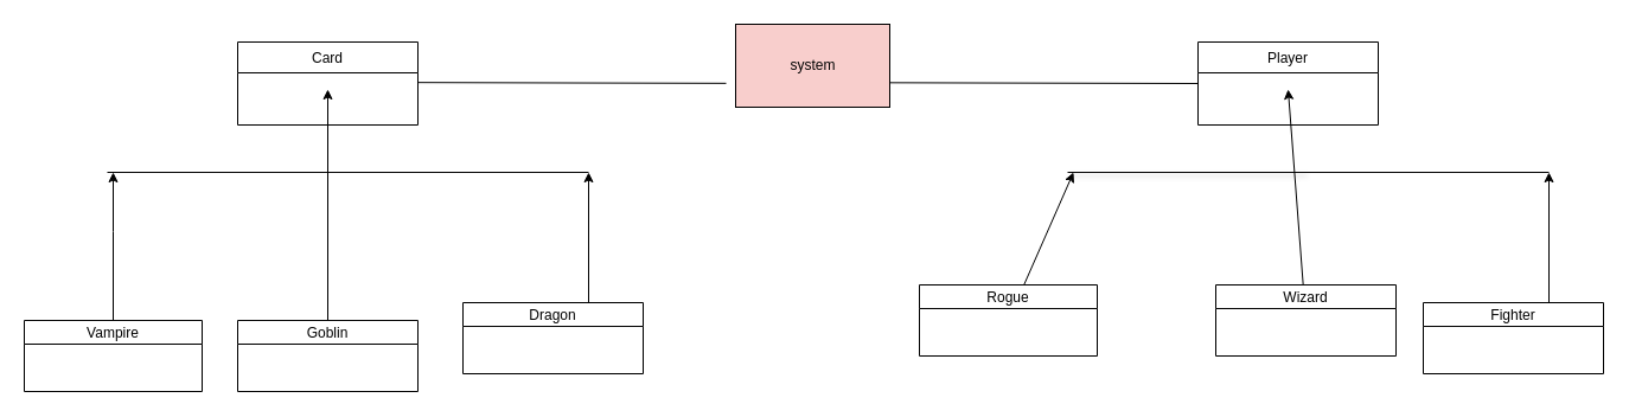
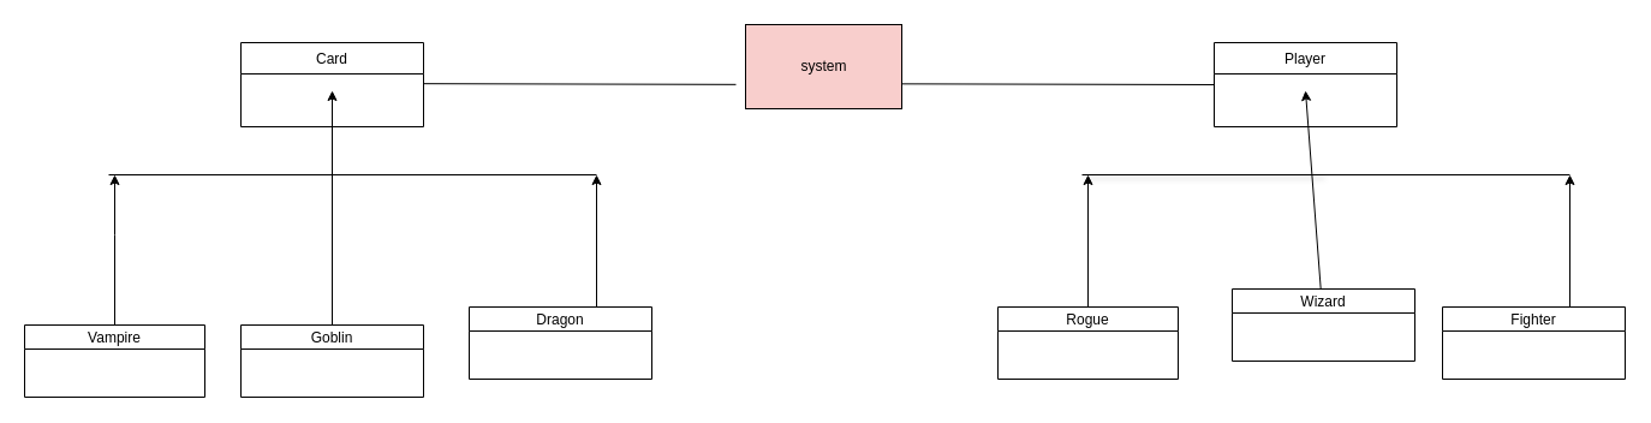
  <mxCell id="0" />
  <mxCell id="1" parent="0" />
  <mxCell id="2" value="Player" style="swimlane;fontStyle=0;align=center;verticalAlign=top;childLayout=stackLayout;horizontal=1;startSize=26;horizontalStack=0;resizeParent=1;resizeLast=0;collapsible=1;marginBottom=0;rounded=0;shadow=0;strokeWidth=1;" parent="1" vertex="1"><mxGeometry x="1010" y="35" width="152" height="70" as="geometry"><mxRectangle x="550" y="140" width="160" height="26" as="alternateBounds" /></mxGeometry></mxCell>
  <mxCell id="3" value="" style="edgeStyle=none;rounded=0;orthogonalLoop=1;jettySize=auto;html=1;align=center;" edge="1" parent="1" source="4"><mxGeometry relative="1" as="geometry"><mxPoint x="1086" y="75" as="targetPoint" /></mxGeometry></mxCell>
  <mxCell id="4" value="Wizard" style="swimlane;fontStyle=0;startSize=20;align=center;" vertex="1" parent="1"><mxGeometry x="1025" y="240" width="152" height="60" as="geometry" /></mxCell>
  <mxCell id="5" value="system" style="html=1;align=center;fillColor=#f8cecc;" vertex="1" parent="1"><mxGeometry x="620" y="20" width="130" height="70" as="geometry" /></mxCell>
  <mxCell id="6" value="" style="edgeStyle=none;rounded=0;orthogonalLoop=1;jettySize=auto;html=1;align=center;" edge="1" parent="1" source="7"><mxGeometry relative="1" as="geometry"><mxPoint x="905" y="145" as="targetPoint" /></mxGeometry></mxCell>
- <mxCell id="7" value="Rogue" style="swimlane;fontStyle=0;startSize=20;align=center;" vertex="1" parent="1"><mxGeometry x="775" y="240" width="150" height="60" as="geometry" /></mxCell>
+ <mxCell id="7" value="Rogue" style="swimlane;fontStyle=0;startSize=20;align=center;" vertex="1" parent="1"><mxGeometry x="830" y="255" width="150" height="60" as="geometry" /></mxCell>
  <mxCell id="8" value="" style="edgeStyle=none;rounded=0;orthogonalLoop=1;jettySize=auto;html=1;align=center;" edge="1" parent="1"><mxGeometry relative="1" as="geometry"><mxPoint x="1306" y="255" as="sourcePoint" /><mxPoint x="1306" y="145" as="targetPoint" /></mxGeometry></mxCell>
  <mxCell id="9" value="Fighter" style="swimlane;fontStyle=0;startSize=20;" vertex="1" parent="1"><mxGeometry x="1200" y="255" width="152" height="60" as="geometry" /></mxCell>
  <mxCell id="10" value="" style="edgeStyle=none;rounded=0;orthogonalLoop=1;jettySize=auto;html=1;startArrow=none;align=center;" edge="1" parent="1"><mxGeometry relative="1" as="geometry"><mxPoint x="1106" y="145" as="sourcePoint" /><mxPoint x="1106" y="145" as="targetPoint" /></mxGeometry></mxCell>
  <mxCell id="11" value="" style="edgeStyle=none;rounded=0;orthogonalLoop=1;jettySize=auto;html=1;endArrow=none;align=center;" edge="1" parent="1"><mxGeometry relative="1" as="geometry"><mxPoint x="1306" y="145" as="sourcePoint" /><mxPoint x="1090" y="145" as="targetPoint" /></mxGeometry></mxCell>
  <mxCell id="12" style="edgeStyle=none;rounded=0;orthogonalLoop=1;jettySize=auto;html=1;exitX=0.25;exitY=0;exitDx=0;exitDy=0;align=center;" edge="1" parent="1" source="5" target="5"><mxGeometry relative="1" as="geometry" /></mxCell>
  <mxCell id="13" value="" style="edgeStyle=none;rounded=0;orthogonalLoop=1;jettySize=auto;html=1;endArrow=none;align=center;shadow=1;" edge="1" parent="1"><mxGeometry relative="1" as="geometry"><mxPoint x="1100" y="145" as="sourcePoint" /><mxPoint x="900" y="145" as="targetPoint" /></mxGeometry></mxCell>
  <mxCell id="14" value="" style="edgeStyle=none;rounded=0;orthogonalLoop=1;jettySize=auto;html=1;endArrow=none;align=center;" edge="1" parent="1"><mxGeometry relative="1" as="geometry"><mxPoint x="1010" y="70" as="sourcePoint" /><mxPoint x="750" y="69.33" as="targetPoint" /></mxGeometry></mxCell>
  <mxCell id="15" style="edgeStyle=none;rounded=0;orthogonalLoop=1;jettySize=auto;html=1;entryX=1;entryY=0.5;entryDx=0;entryDy=0;shadow=1;" edge="1" parent="1"><mxGeometry relative="1" as="geometry"><mxPoint x="340" y="65" as="sourcePoint" /><mxPoint x="340" y="65" as="targetPoint" /></mxGeometry></mxCell>
  <mxCell id="16" value="Card" style="swimlane;fontStyle=0;align=center;verticalAlign=top;childLayout=stackLayout;horizontal=1;startSize=26;horizontalStack=0;resizeParent=1;resizeLast=0;collapsible=1;marginBottom=0;rounded=0;shadow=0;strokeWidth=1;" vertex="1" parent="1"><mxGeometry x="200" y="35" width="152" height="70" as="geometry"><mxRectangle x="550" y="140" width="160" height="26" as="alternateBounds" /></mxGeometry></mxCell>
  <mxCell id="17" value="" style="edgeStyle=none;rounded=0;orthogonalLoop=1;jettySize=auto;html=1;align=center;" edge="1" parent="1" source="18"><mxGeometry relative="1" as="geometry"><mxPoint x="276" y="75" as="targetPoint" /></mxGeometry></mxCell>
  <mxCell id="18" value="Goblin" style="swimlane;fontStyle=0;startSize=20;align=center;" vertex="1" parent="1"><mxGeometry x="200" y="270" width="152" height="60" as="geometry" /></mxCell>
  <mxCell id="19" value="" style="edgeStyle=none;rounded=0;orthogonalLoop=1;jettySize=auto;html=1;align=center;" edge="1" parent="1" source="20"><mxGeometry relative="1" as="geometry"><mxPoint x="95" y="145" as="targetPoint" /><Array as="points"><mxPoint x="95" y="195" /></Array></mxGeometry></mxCell>
  <mxCell id="20" value="Vampire" style="swimlane;fontStyle=0;startSize=20;align=center;" vertex="1" parent="1"><mxGeometry x="20" y="270" width="150" height="60" as="geometry" /></mxCell>
  <mxCell id="21" value="" style="edgeStyle=none;rounded=0;orthogonalLoop=1;jettySize=auto;html=1;align=center;" edge="1" parent="1"><mxGeometry relative="1" as="geometry"><mxPoint x="496" y="255" as="sourcePoint" /><mxPoint x="496" y="145" as="targetPoint" /></mxGeometry></mxCell>
  <mxCell id="22" value="Dragon" style="swimlane;fontStyle=0;startSize=20;" vertex="1" parent="1"><mxGeometry x="390" y="255" width="152" height="60" as="geometry" /></mxCell>
  <mxCell id="23" value="" style="edgeStyle=none;rounded=0;orthogonalLoop=1;jettySize=auto;html=1;startArrow=none;align=center;" edge="1" parent="1"><mxGeometry relative="1" as="geometry"><mxPoint x="296" y="145" as="sourcePoint" /><mxPoint x="296" y="145" as="targetPoint" /></mxGeometry></mxCell>
  <mxCell id="24" value="" style="edgeStyle=none;rounded=0;orthogonalLoop=1;jettySize=auto;html=1;endArrow=none;align=center;" edge="1" parent="1"><mxGeometry relative="1" as="geometry"><mxPoint x="496" y="145" as="sourcePoint" /><mxPoint x="90" y="145" as="targetPoint" /></mxGeometry></mxCell>
  <mxCell id="25" value="" style="edgeStyle=none;rounded=0;orthogonalLoop=1;jettySize=auto;html=1;endArrow=none;align=center;" edge="1" parent="1"><mxGeometry relative="1" as="geometry"><mxPoint x="612" y="69.84" as="sourcePoint" /><mxPoint x="352" y="69.17" as="targetPoint" /></mxGeometry></mxCell>
